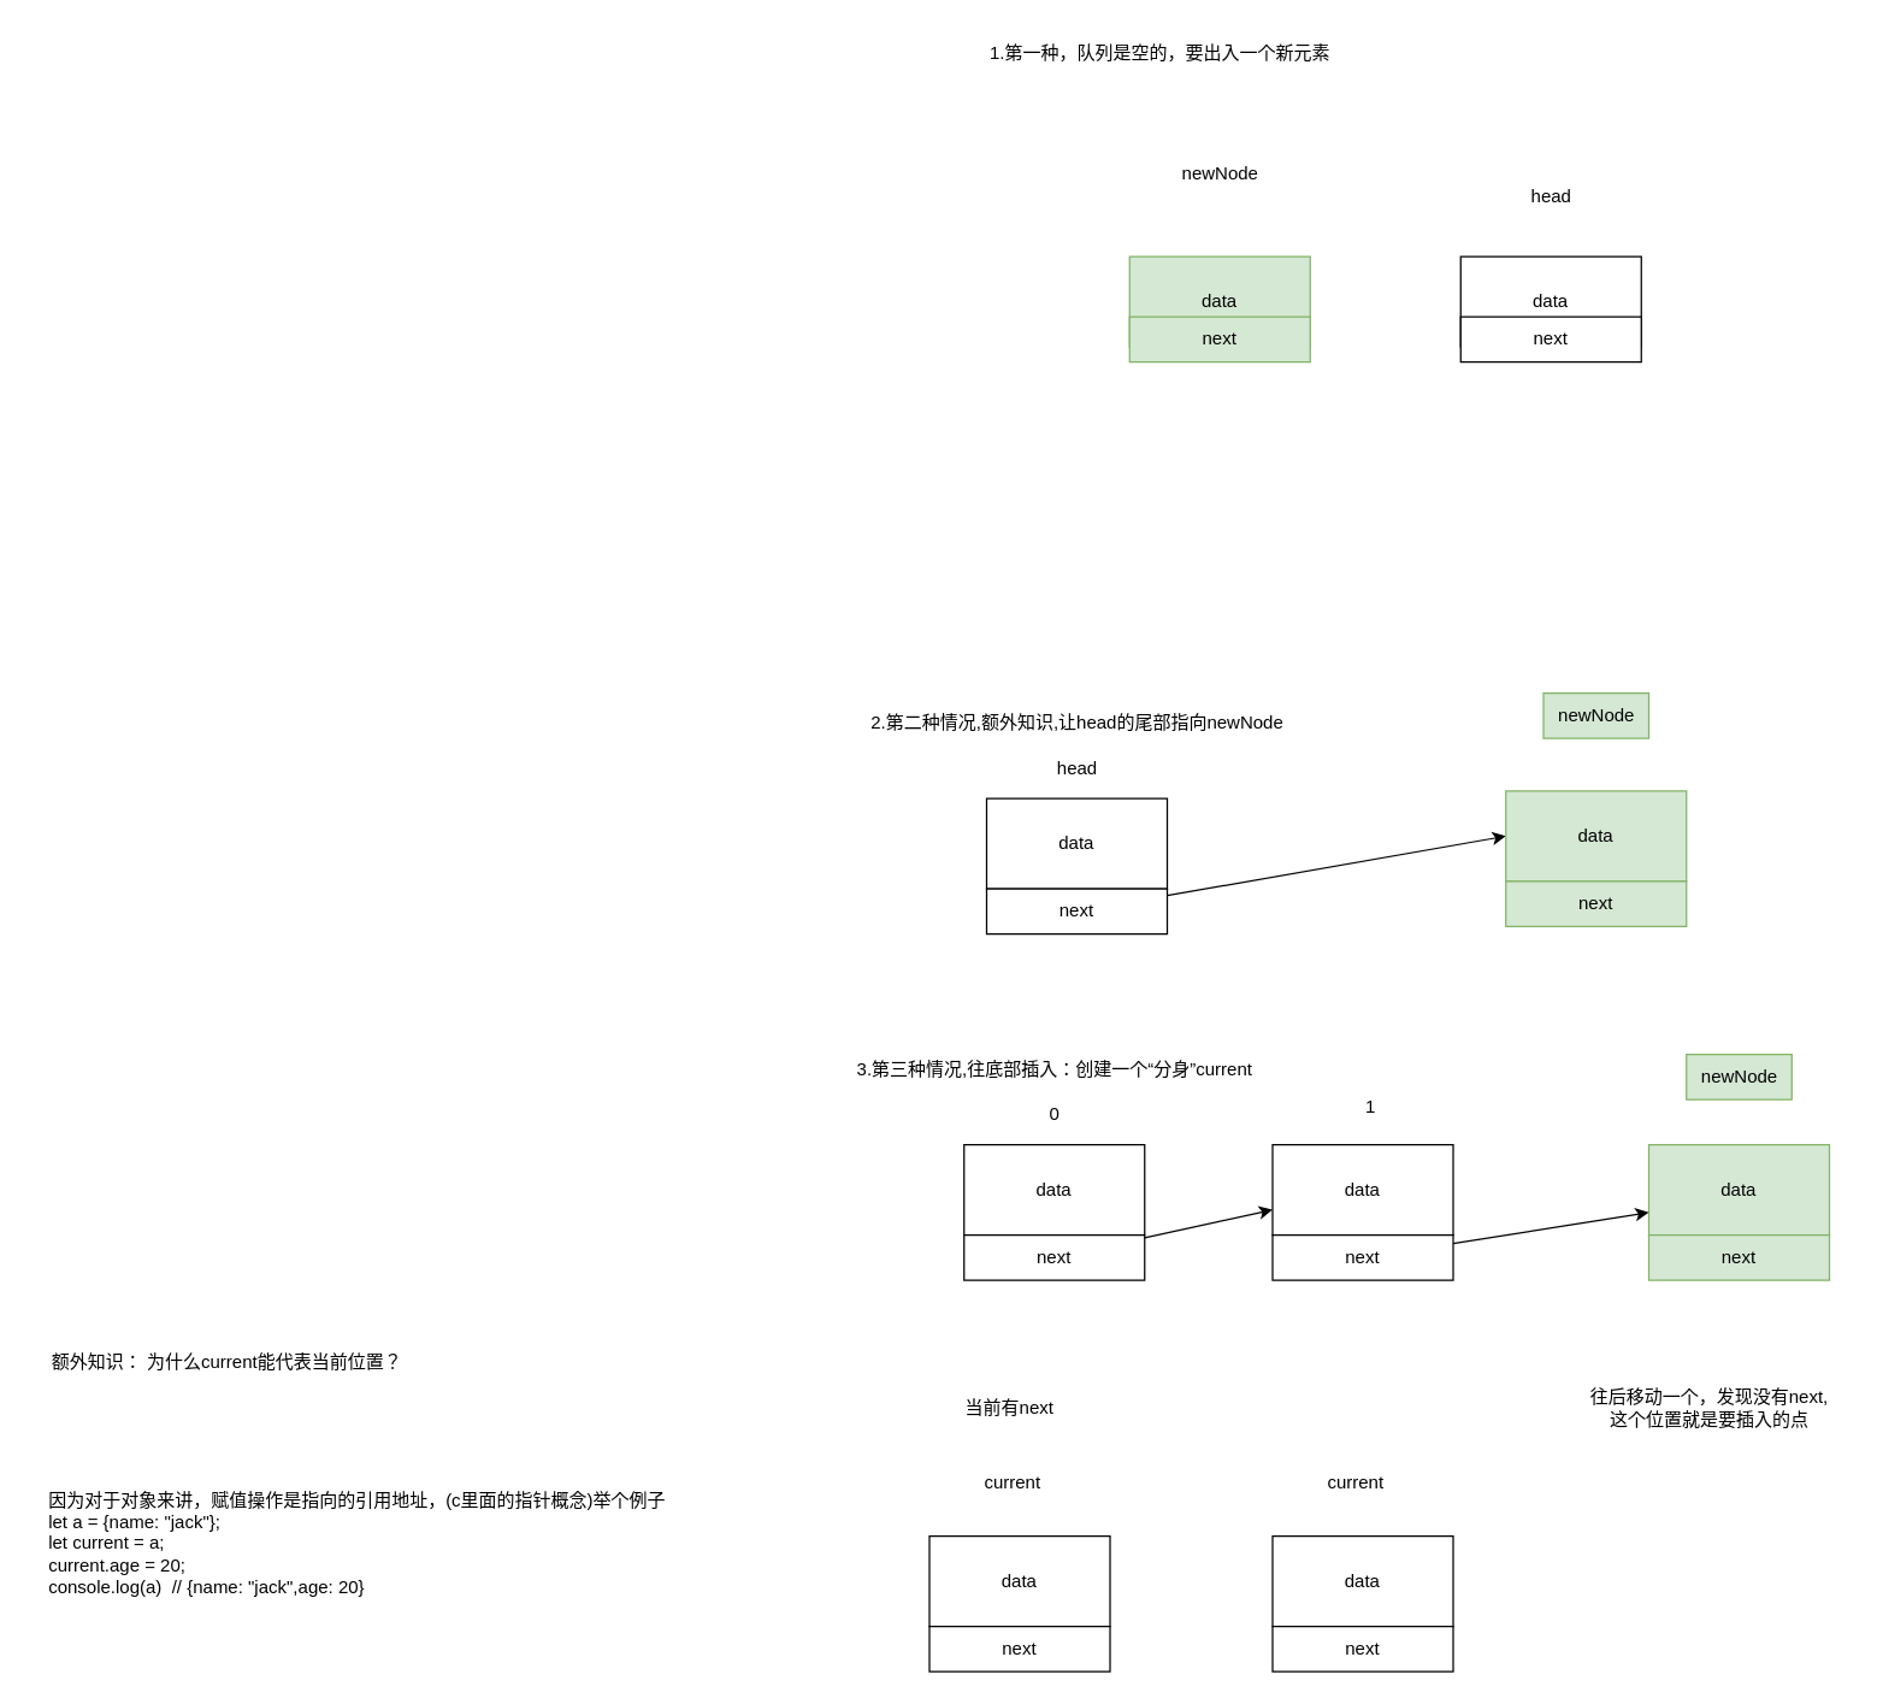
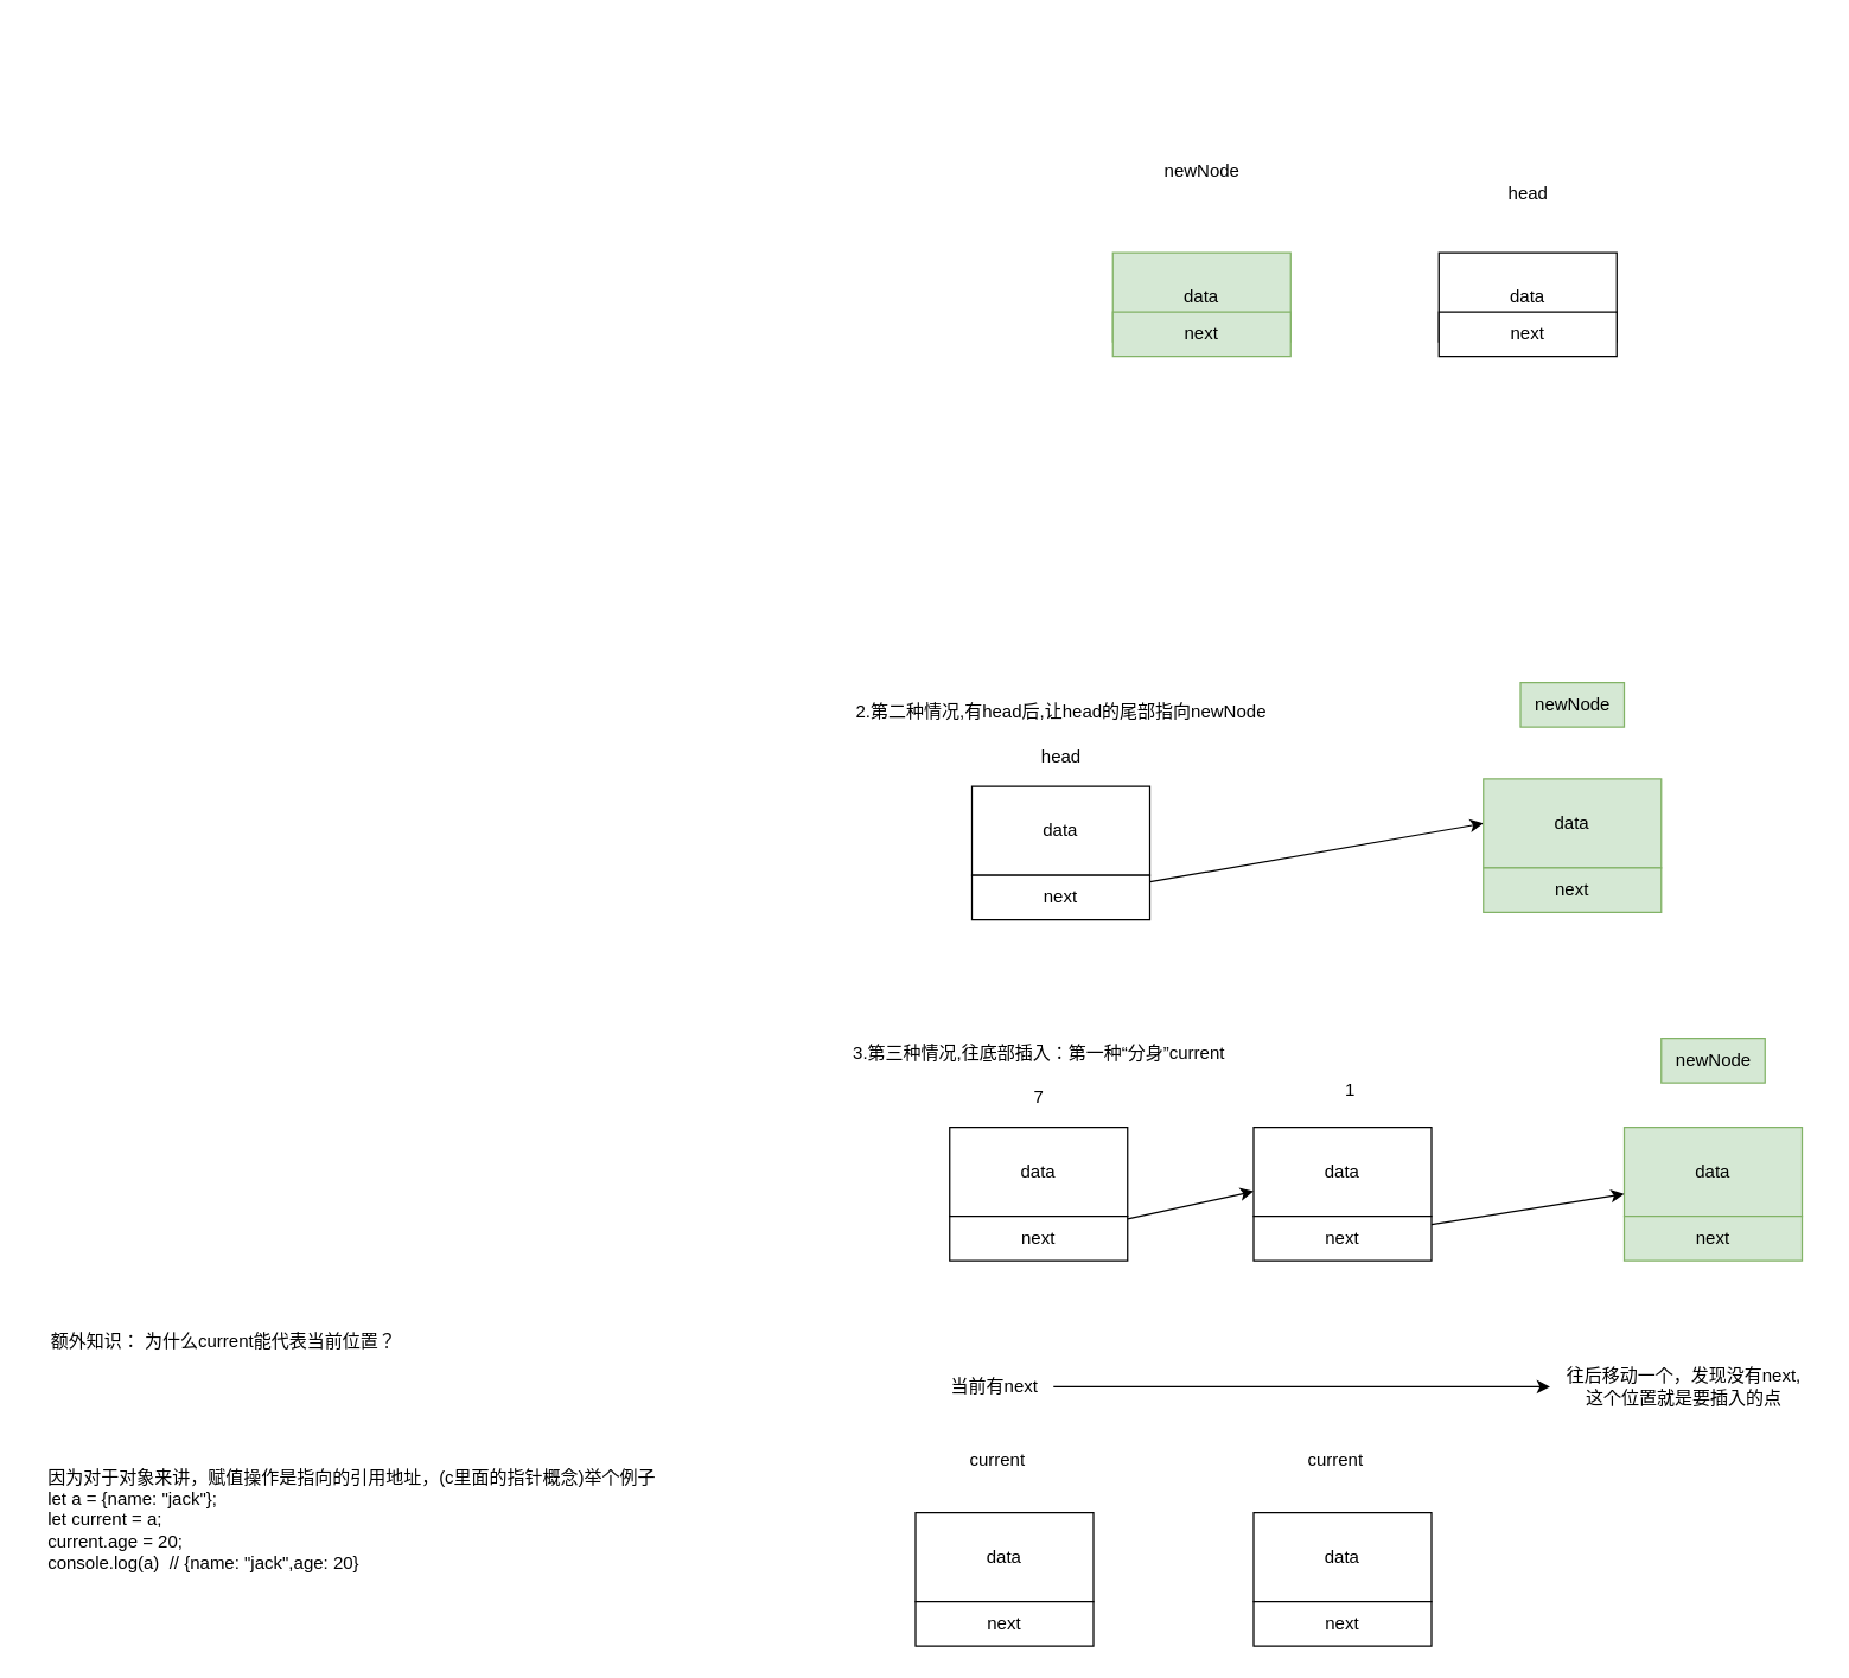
  <mxCell id="0" />
  <mxCell id="1" parent="0" />
  <mxCell id="2" value="data&lt;br&gt;" style="rounded=0;whiteSpace=wrap;html=1;" parent="1" vertex="1"><mxGeometry x="655" y="530" width="120" height="60" as="geometry" /></mxCell>
  <mxCell id="3" style="edgeStyle=none;html=1;entryX=0;entryY=0.5;entryDx=0;entryDy=0;" parent="1" source="4" target="42" edge="1"><mxGeometry relative="1" as="geometry" /></mxCell>
  <mxCell id="4" value="next" style="rounded=0;whiteSpace=wrap;html=1;" parent="1" vertex="1"><mxGeometry x="655" y="590" width="120" height="30" as="geometry" /></mxCell>
- <mxCell id="5" value="2.第二种情况,额外知识,让head的尾部指向newNode" style="text;html=1;align=center;verticalAlign=middle;resizable=0;points=[];autosize=1;strokeColor=none;fillColor=none;" parent="1" vertex="1"><mxGeometry x="565" y="465" width="300" height="30" as="geometry" /></mxCell>
+ <mxCell id="5" value="2.第二种情况,有head后,让head的尾部指向newNode" style="text;html=1;align=center;verticalAlign=middle;resizable=0;points=[];autosize=1;strokeColor=none;fillColor=none;" parent="1" vertex="1"><mxGeometry x="565" y="465" width="300" height="30" as="geometry" /></mxCell>
  <mxCell id="6" value="data&lt;br&gt;" style="rounded=0;whiteSpace=wrap;html=1;fillColor=#d5e8d4;strokeColor=#82b366;" parent="1" vertex="1"><mxGeometry x="750" y="170" width="120" height="60" as="geometry" /></mxCell>
  <mxCell id="7" value="next" style="rounded=0;whiteSpace=wrap;html=1;fillColor=#d5e8d4;strokeColor=#82b366;" parent="1" vertex="1"><mxGeometry x="750" y="210" width="120" height="30" as="geometry" /></mxCell>
  <mxCell id="8" value="newNode" style="text;html=1;align=center;verticalAlign=middle;resizable=0;points=[];autosize=1;strokeColor=none;fillColor=none;" parent="1" vertex="1"><mxGeometry x="775" y="100" width="70" height="30" as="geometry" /></mxCell>
- <mxCell id="9" value="1.第一种，队列是空的，要出入一个新元素" style="text;html=1;align=center;verticalAlign=middle;resizable=0;points=[];autosize=1;strokeColor=none;fillColor=none;" parent="1" vertex="1"><mxGeometry x="645" y="20" width="250" height="30" as="geometry" /></mxCell>
  <mxCell id="10" value="data&lt;br&gt;" style="rounded=0;whiteSpace=wrap;html=1;" parent="1" vertex="1"><mxGeometry x="970" y="170" width="120" height="60" as="geometry" /></mxCell>
  <mxCell id="11" value="next" style="rounded=0;whiteSpace=wrap;html=1;" parent="1" vertex="1"><mxGeometry x="970" y="210" width="120" height="30" as="geometry" /></mxCell>
  <mxCell id="12" value="head" style="text;html=1;align=center;verticalAlign=middle;resizable=0;points=[];autosize=1;strokeColor=none;fillColor=none;" parent="1" vertex="1"><mxGeometry x="1005" y="115" width="50" height="30" as="geometry" /></mxCell>
  <mxCell id="13" value="head" style="text;html=1;align=center;verticalAlign=middle;resizable=0;points=[];autosize=1;strokeColor=none;fillColor=none;" parent="1" vertex="1"><mxGeometry x="690" y="495" width="50" height="30" as="geometry" /></mxCell>
  <mxCell id="14" value="data&lt;br&gt;" style="rounded=0;whiteSpace=wrap;html=1;" parent="1" vertex="1"><mxGeometry x="640" y="760" width="120" height="60" as="geometry" /></mxCell>
  <mxCell id="15" style="edgeStyle=none;html=1;" parent="1" source="16" target="24" edge="1"><mxGeometry relative="1" as="geometry" /></mxCell>
  <mxCell id="16" value="next" style="rounded=0;whiteSpace=wrap;html=1;" parent="1" vertex="1"><mxGeometry x="640" y="820" width="120" height="30" as="geometry" /></mxCell>
- <mxCell id="17" value="3.第三种情况,往底部插入：创建一个“分身”current" style="text;html=1;align=center;verticalAlign=middle;resizable=0;points=[];autosize=1;strokeColor=none;fillColor=none;" parent="1" vertex="1"><mxGeometry x="555" y="695" width="290" height="30" as="geometry" /></mxCell>
- <mxCell id="18" value="0" style="text;html=1;align=center;verticalAlign=middle;resizable=0;points=[];autosize=1;strokeColor=none;fillColor=none;" parent="1" vertex="1"><mxGeometry x="685" y="725" width="30" height="30" as="geometry" /></mxCell>
+ <mxCell id="17" value="3.第三种情况,往底部插入：第一种“分身”current" style="text;html=1;align=center;verticalAlign=middle;resizable=0;points=[];autosize=1;strokeColor=none;fillColor=none;" parent="1" vertex="1"><mxGeometry x="555" y="695" width="290" height="30" as="geometry" /></mxCell>
+ <mxCell id="18" value="7" style="text;html=1;align=center;verticalAlign=middle;resizable=0;points=[];autosize=1;strokeColor=none;fillColor=none;" parent="1" vertex="1"><mxGeometry x="685" y="725" width="30" height="30" as="geometry" /></mxCell>
  <mxCell id="19" value="" style="group" parent="1" vertex="1" connectable="0"><mxGeometry x="1095" y="700" width="120" height="150" as="geometry" /></mxCell>
  <mxCell id="20" value="data&lt;br&gt;" style="rounded=0;whiteSpace=wrap;html=1;fillColor=#d5e8d4;strokeColor=#82b366;" parent="19" vertex="1"><mxGeometry y="60" width="120" height="60" as="geometry" /></mxCell>
  <mxCell id="21" value="next" style="rounded=0;whiteSpace=wrap;html=1;fillColor=#d5e8d4;strokeColor=#82b366;" parent="19" vertex="1"><mxGeometry y="120" width="120" height="30" as="geometry" /></mxCell>
  <mxCell id="22" value="newNode" style="text;html=1;align=center;verticalAlign=middle;resizable=0;points=[];autosize=1;strokeColor=#82b366;fillColor=#d5e8d4;" parent="19" vertex="1"><mxGeometry x="25" width="70" height="30" as="geometry" /></mxCell>
  <mxCell id="23" value="" style="group" parent="1" vertex="1" connectable="0"><mxGeometry x="845" y="760" width="120" height="90" as="geometry" /></mxCell>
  <mxCell id="24" value="data&lt;br&gt;" style="rounded=0;whiteSpace=wrap;html=1;" parent="23" vertex="1"><mxGeometry width="120" height="60" as="geometry" /></mxCell>
  <mxCell id="25" value="next" style="rounded=0;whiteSpace=wrap;html=1;" parent="23" vertex="1"><mxGeometry y="60" width="120" height="30" as="geometry" /></mxCell>
  <mxCell id="26" value="1" style="text;html=1;align=center;verticalAlign=middle;resizable=0;points=[];autosize=1;strokeColor=none;fillColor=none;" parent="1" vertex="1"><mxGeometry x="895" y="720" width="30" height="30" as="geometry" /></mxCell>
  <mxCell id="27" value="" style="group" parent="1" vertex="1" connectable="0"><mxGeometry x="617" y="970" width="120" height="140" as="geometry" /></mxCell>
  <mxCell id="28" value="" style="group" parent="27" vertex="1" connectable="0"><mxGeometry y="50" width="120" height="90" as="geometry" /></mxCell>
  <mxCell id="29" value="data&lt;br&gt;" style="rounded=0;whiteSpace=wrap;html=1;" parent="28" vertex="1"><mxGeometry width="120" height="60" as="geometry" /></mxCell>
  <mxCell id="30" value="next" style="rounded=0;whiteSpace=wrap;html=1;" parent="28" vertex="1"><mxGeometry y="60" width="120" height="30" as="geometry" /></mxCell>
  <mxCell id="31" value="current" style="text;html=1;align=center;verticalAlign=middle;resizable=0;points=[];autosize=1;strokeColor=none;fillColor=none;" parent="27" vertex="1"><mxGeometry x="25" width="60" height="30" as="geometry" /></mxCell>
  <mxCell id="32" value="" style="group" parent="1" vertex="1" connectable="0"><mxGeometry x="845" y="970" width="120" height="140" as="geometry" /></mxCell>
  <mxCell id="33" value="" style="group" parent="32" vertex="1" connectable="0"><mxGeometry y="50" width="120" height="90" as="geometry" /></mxCell>
  <mxCell id="34" value="data&lt;br&gt;" style="rounded=0;whiteSpace=wrap;html=1;" parent="33" vertex="1"><mxGeometry width="120" height="60" as="geometry" /></mxCell>
  <mxCell id="35" value="next" style="rounded=0;whiteSpace=wrap;html=1;" parent="33" vertex="1"><mxGeometry y="60" width="120" height="30" as="geometry" /></mxCell>
  <mxCell id="36" value="current" style="text;html=1;align=center;verticalAlign=middle;resizable=0;points=[];autosize=1;strokeColor=none;fillColor=none;" parent="32" vertex="1"><mxGeometry x="25" width="60" height="30" as="geometry" /></mxCell>
+ <mxCell id="37" style="edgeStyle=none;html=1;" parent="1" source="38" target="39" edge="1"><mxGeometry relative="1" as="geometry" /></mxCell>
  <mxCell id="38" value="当前有next" style="text;html=1;align=center;verticalAlign=middle;resizable=0;points=[];autosize=1;strokeColor=none;fillColor=none;" parent="1" vertex="1"><mxGeometry x="630" y="920" width="80" height="30" as="geometry" /></mxCell>
  <mxCell id="39" value="往后移动一个，发现没有next,&lt;div&gt;这个位置就是要插入的点&lt;/div&gt;" style="text;html=1;align=center;verticalAlign=middle;resizable=0;points=[];autosize=1;strokeColor=none;fillColor=none;" parent="1" vertex="1"><mxGeometry x="1045" y="915" width="180" height="40" as="geometry" /></mxCell>
  <mxCell id="40" style="edgeStyle=none;html=1;entryX=0;entryY=0.75;entryDx=0;entryDy=0;" parent="1" source="25" target="20" edge="1"><mxGeometry relative="1" as="geometry" /></mxCell>
  <mxCell id="41" value="" style="group" parent="1" vertex="1" connectable="0"><mxGeometry x="1000" y="460" width="120" height="155" as="geometry" /></mxCell>
  <mxCell id="42" value="data&lt;br&gt;" style="rounded=0;whiteSpace=wrap;html=1;fillColor=#d5e8d4;strokeColor=#82b366;" parent="41" vertex="1"><mxGeometry y="65" width="120" height="60" as="geometry" /></mxCell>
  <mxCell id="43" value="next" style="rounded=0;whiteSpace=wrap;html=1;fillColor=#d5e8d4;strokeColor=#82b366;" parent="41" vertex="1"><mxGeometry y="125" width="120" height="30" as="geometry" /></mxCell>
  <mxCell id="44" value="newNode" style="text;html=1;align=center;verticalAlign=middle;resizable=0;points=[];autosize=1;strokeColor=#82b366;fillColor=#d5e8d4;" parent="41" vertex="1"><mxGeometry x="25" width="70" height="30" as="geometry" /></mxCell>
  <mxCell id="45" value="额外知识： 为什么current能代表当前位置？" style="text;html=1;align=center;verticalAlign=middle;resizable=0;points=[];autosize=1;strokeColor=none;fillColor=none;" vertex="1" parent="1"><mxGeometry x="20" y="890" width="260" height="30" as="geometry" /></mxCell>
  <mxCell id="46" value="因为对于对象来讲，赋值操作是指向的引用地址，(c里面的指针概念)举个例子&lt;div&gt;let a = {name: &quot;jack&quot;};&lt;/div&gt;&lt;div&gt;let current = a;&lt;/div&gt;&lt;div&gt;current.age = 20;&lt;/div&gt;&lt;div&gt;console.log(a)&amp;nbsp; // {name: &quot;jack&quot;,age: 20}&lt;/div&gt;" style="text;html=1;align=left;verticalAlign=middle;resizable=0;points=[];autosize=1;strokeColor=none;fillColor=none;" vertex="1" parent="1"><mxGeometry x="30" y="980" width="430" height="90" as="geometry" /></mxCell>
